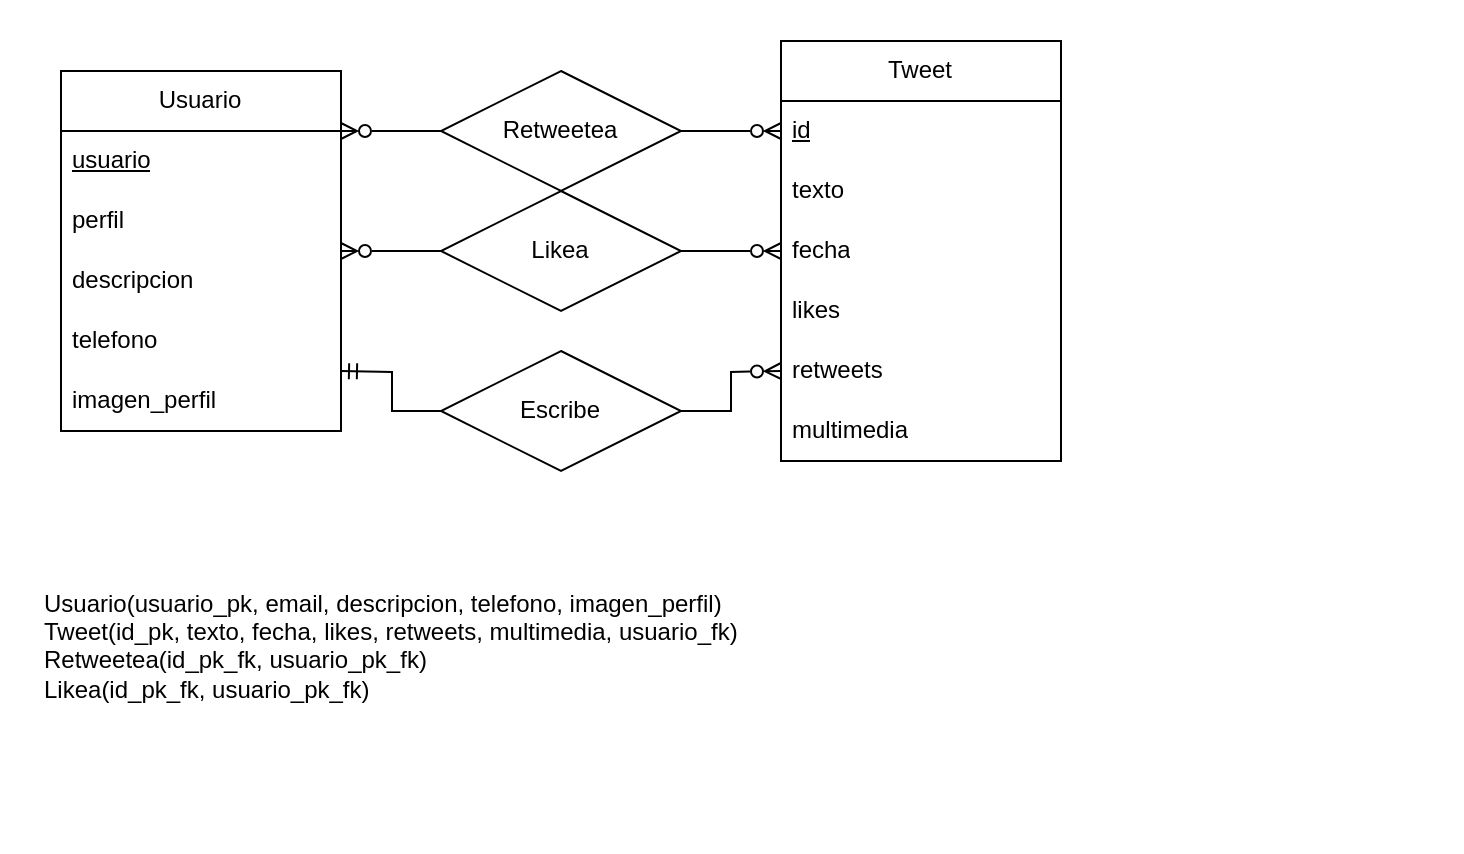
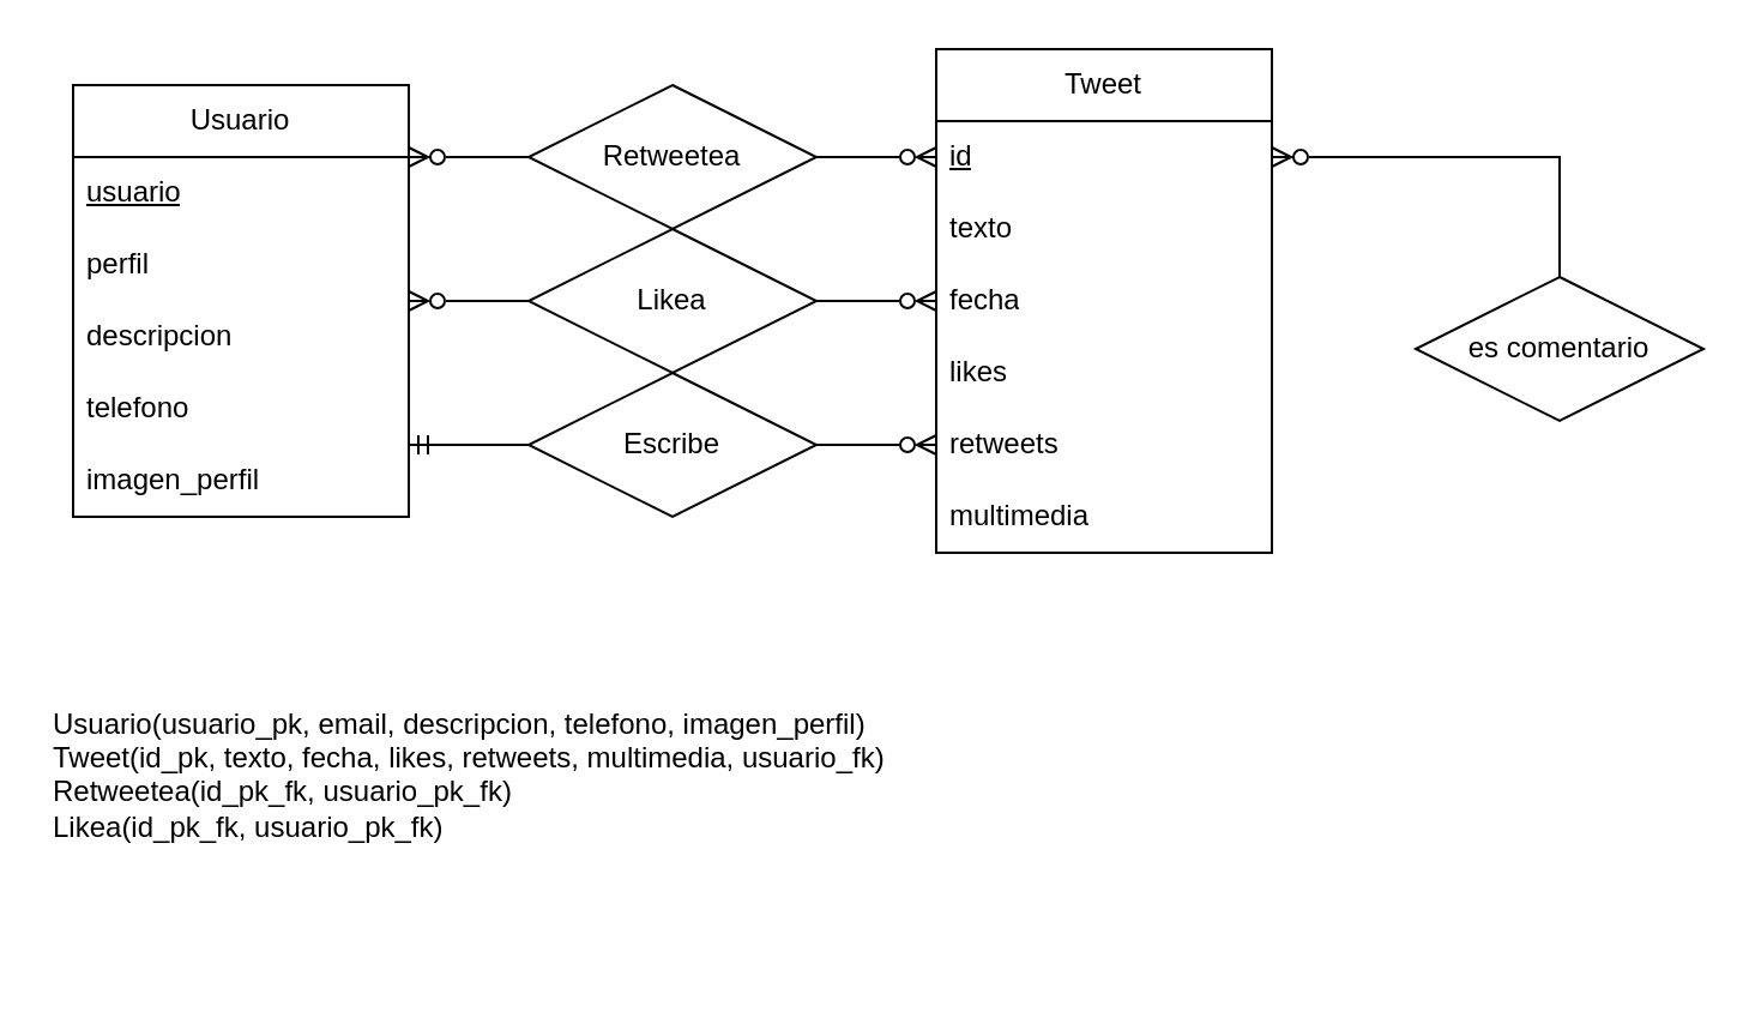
  <mxCell id="0" />
  <mxCell id="1" parent="0" />
  <mxCell id="2" value="Usuario" style="swimlane;fontStyle=0;childLayout=stackLayout;horizontal=1;startSize=30;horizontalStack=0;resizeParent=1;resizeParentMax=0;resizeLast=0;collapsible=1;marginBottom=0;whiteSpace=wrap;html=1;" parent="1" vertex="1"><mxGeometry x="30" y="35" width="140" height="180" as="geometry" /></mxCell>
  <mxCell id="3" value="&lt;u&gt;usuario&lt;/u&gt;" style="text;strokeColor=none;fillColor=none;align=left;verticalAlign=middle;spacingLeft=4;spacingRight=4;overflow=hidden;points=[[0,0.5],[1,0.5]];portConstraint=eastwest;rotatable=0;whiteSpace=wrap;html=1;" parent="2" vertex="1"><mxGeometry y="30" width="140" height="30" as="geometry" /></mxCell>
  <mxCell id="4" value="perfil" style="text;strokeColor=none;fillColor=none;align=left;verticalAlign=middle;spacingLeft=4;spacingRight=4;overflow=hidden;points=[[0,0.5],[1,0.5]];portConstraint=eastwest;rotatable=0;whiteSpace=wrap;html=1;" parent="2" vertex="1"><mxGeometry y="60" width="140" height="30" as="geometry" /></mxCell>
  <mxCell id="5" value="descripcion" style="text;strokeColor=none;fillColor=none;align=left;verticalAlign=middle;spacingLeft=4;spacingRight=4;overflow=hidden;points=[[0,0.5],[1,0.5]];portConstraint=eastwest;rotatable=0;whiteSpace=wrap;html=1;" parent="2" vertex="1"><mxGeometry y="90" width="140" height="30" as="geometry" /></mxCell>
  <mxCell id="6" value="telefono" style="text;strokeColor=none;fillColor=none;align=left;verticalAlign=middle;spacingLeft=4;spacingRight=4;overflow=hidden;points=[[0,0.5],[1,0.5]];portConstraint=eastwest;rotatable=0;whiteSpace=wrap;html=1;" parent="2" vertex="1"><mxGeometry y="120" width="140" height="30" as="geometry" /></mxCell>
  <mxCell id="7" value="imagen_perfil" style="text;strokeColor=none;fillColor=none;align=left;verticalAlign=middle;spacingLeft=4;spacingRight=4;overflow=hidden;points=[[0,0.5],[1,0.5]];portConstraint=eastwest;rotatable=0;whiteSpace=wrap;html=1;" parent="2" vertex="1"><mxGeometry y="150" width="140" height="30" as="geometry" /></mxCell>
  <mxCell id="8" value="Tweet" style="swimlane;fontStyle=0;childLayout=stackLayout;horizontal=1;startSize=30;horizontalStack=0;resizeParent=1;resizeParentMax=0;resizeLast=0;collapsible=1;marginBottom=0;whiteSpace=wrap;html=1;" parent="1" vertex="1"><mxGeometry x="390" y="20" width="140" height="210" as="geometry" /></mxCell>
  <mxCell id="9" value="&lt;u&gt;id&lt;/u&gt;" style="text;strokeColor=none;fillColor=none;align=left;verticalAlign=middle;spacingLeft=4;spacingRight=4;overflow=hidden;points=[[0,0.5],[1,0.5]];portConstraint=eastwest;rotatable=0;whiteSpace=wrap;html=1;" parent="8" vertex="1"><mxGeometry y="30" width="140" height="30" as="geometry" /></mxCell>
  <mxCell id="10" value="texto" style="text;strokeColor=none;fillColor=none;align=left;verticalAlign=middle;spacingLeft=4;spacingRight=4;overflow=hidden;points=[[0,0.5],[1,0.5]];portConstraint=eastwest;rotatable=0;whiteSpace=wrap;html=1;" parent="8" vertex="1"><mxGeometry y="60" width="140" height="30" as="geometry" /></mxCell>
  <mxCell id="11" value="fecha" style="text;strokeColor=none;fillColor=none;align=left;verticalAlign=middle;spacingLeft=4;spacingRight=4;overflow=hidden;points=[[0,0.5],[1,0.5]];portConstraint=eastwest;rotatable=0;whiteSpace=wrap;html=1;" parent="8" vertex="1"><mxGeometry y="90" width="140" height="30" as="geometry" /></mxCell>
  <mxCell id="12" value="likes" style="text;strokeColor=none;fillColor=none;align=left;verticalAlign=middle;spacingLeft=4;spacingRight=4;overflow=hidden;points=[[0,0.5],[1,0.5]];portConstraint=eastwest;rotatable=0;whiteSpace=wrap;html=1;" parent="8" vertex="1"><mxGeometry y="120" width="140" height="30" as="geometry" /></mxCell>
  <mxCell id="13" value="retweets" style="text;strokeColor=none;fillColor=none;align=left;verticalAlign=middle;spacingLeft=4;spacingRight=4;overflow=hidden;points=[[0,0.5],[1,0.5]];portConstraint=eastwest;rotatable=0;whiteSpace=wrap;html=1;" parent="8" vertex="1"><mxGeometry y="150" width="140" height="30" as="geometry" /></mxCell>
  <mxCell id="14" value="multimedia" style="text;strokeColor=none;fillColor=none;align=left;verticalAlign=middle;spacingLeft=4;spacingRight=4;overflow=hidden;points=[[0,0.5],[1,0.5]];portConstraint=eastwest;rotatable=0;whiteSpace=wrap;html=1;" parent="8" vertex="1"><mxGeometry y="180" width="140" height="30" as="geometry" /></mxCell>
  <mxCell id="15" style="edgeStyle=orthogonalEdgeStyle;rounded=0;orthogonalLoop=1;jettySize=auto;html=1;endArrow=ERmandOne;endFill=0;" parent="1" source="17" edge="1"><mxGeometry relative="1" as="geometry"><mxPoint x="170" y="185" as="targetPoint" /></mxGeometry></mxCell>
  <mxCell id="16" style="edgeStyle=orthogonalEdgeStyle;rounded=0;orthogonalLoop=1;jettySize=auto;html=1;endArrow=ERzeroToMany;endFill=0;" parent="1" source="17" edge="1"><mxGeometry relative="1" as="geometry"><mxPoint x="390" y="185" as="targetPoint" /></mxGeometry></mxCell>
- <mxCell id="17" value="Escribe" style="shape=rhombus;perimeter=rhombusPerimeter;whiteSpace=wrap;html=1;align=center;" parent="1" vertex="1"><mxGeometry x="220" y="175" width="120" height="60" as="geometry" /></mxCell>
+ <mxCell id="17" value="Escribe" style="shape=rhombus;perimeter=rhombusPerimeter;whiteSpace=wrap;html=1;align=center;" parent="1" vertex="1"><mxGeometry x="220" y="155" width="120" height="60" as="geometry" /></mxCell>
+ <mxCell id="18" style="edgeStyle=orthogonalEdgeStyle;rounded=0;orthogonalLoop=1;jettySize=auto;html=1;endArrow=ERzeroToMany;endFill=0;" parent="1" source="19" target="9" edge="1"><mxGeometry relative="1" as="geometry"><Array as="points"><mxPoint x="650" y="65" /></Array></mxGeometry></mxCell>
+ <mxCell id="19" value="es comentario" style="shape=rhombus;perimeter=rhombusPerimeter;whiteSpace=wrap;html=1;align=center;" parent="1" vertex="1"><mxGeometry x="590" y="115" width="120" height="60" as="geometry" /></mxCell>
  <mxCell id="20" style="edgeStyle=orthogonalEdgeStyle;rounded=0;orthogonalLoop=1;jettySize=auto;html=1;endArrow=ERzeroToMany;endFill=0;" parent="1" source="22" edge="1"><mxGeometry relative="1" as="geometry"><mxPoint x="170" y="125" as="targetPoint" /></mxGeometry></mxCell>
  <mxCell id="21" style="edgeStyle=orthogonalEdgeStyle;rounded=0;orthogonalLoop=1;jettySize=auto;html=1;endArrow=ERzeroToMany;endFill=0;" parent="1" source="22" edge="1"><mxGeometry relative="1" as="geometry"><mxPoint x="390" y="125" as="targetPoint" /></mxGeometry></mxCell>
  <mxCell id="22" value="Likea" style="shape=rhombus;perimeter=rhombusPerimeter;whiteSpace=wrap;html=1;align=center;" parent="1" vertex="1"><mxGeometry x="220" y="95" width="120" height="60" as="geometry" /></mxCell>
  <mxCell id="23" style="edgeStyle=orthogonalEdgeStyle;rounded=0;orthogonalLoop=1;jettySize=auto;html=1;endArrow=ERzeroToMany;endFill=0;" parent="1" source="25" edge="1"><mxGeometry relative="1" as="geometry"><mxPoint x="170" y="65" as="targetPoint" /></mxGeometry></mxCell>
  <mxCell id="24" style="edgeStyle=orthogonalEdgeStyle;rounded=0;orthogonalLoop=1;jettySize=auto;html=1;endArrow=ERzeroToMany;endFill=0;" parent="1" source="25" edge="1"><mxGeometry relative="1" as="geometry"><mxPoint x="390" y="65" as="targetPoint" /></mxGeometry></mxCell>
  <mxCell id="25" value="Retweetea" style="shape=rhombus;perimeter=rhombusPerimeter;whiteSpace=wrap;html=1;align=center;" parent="1" vertex="1"><mxGeometry x="220" y="35" width="120" height="60" as="geometry" /></mxCell>
  <mxCell id="26" value="&lt;div&gt;Usuario(usuario_pk, email, descripcion, telefono, imagen_perfil)&lt;/div&gt;&lt;div&gt;Tweet(id_pk, texto, fecha, likes, retweets, multimedia, usuario_fk)&lt;/div&gt;&lt;div&gt;Retweetea(id_pk_fk, usuario_pk_fk)&lt;/div&gt;&lt;div&gt;Likea(id_pk_fk, usuario_pk_fk)&lt;/div&gt;&lt;div&gt;&lt;br&gt;&lt;/div&gt;" style="text;html=1;strokeColor=none;fillColor=none;align=left;verticalAlign=middle;whiteSpace=wrap;rounded=0;" vertex="1" parent="1"><mxGeometry x="20" y="255" width="360" height="150" as="geometry" /></mxCell>
